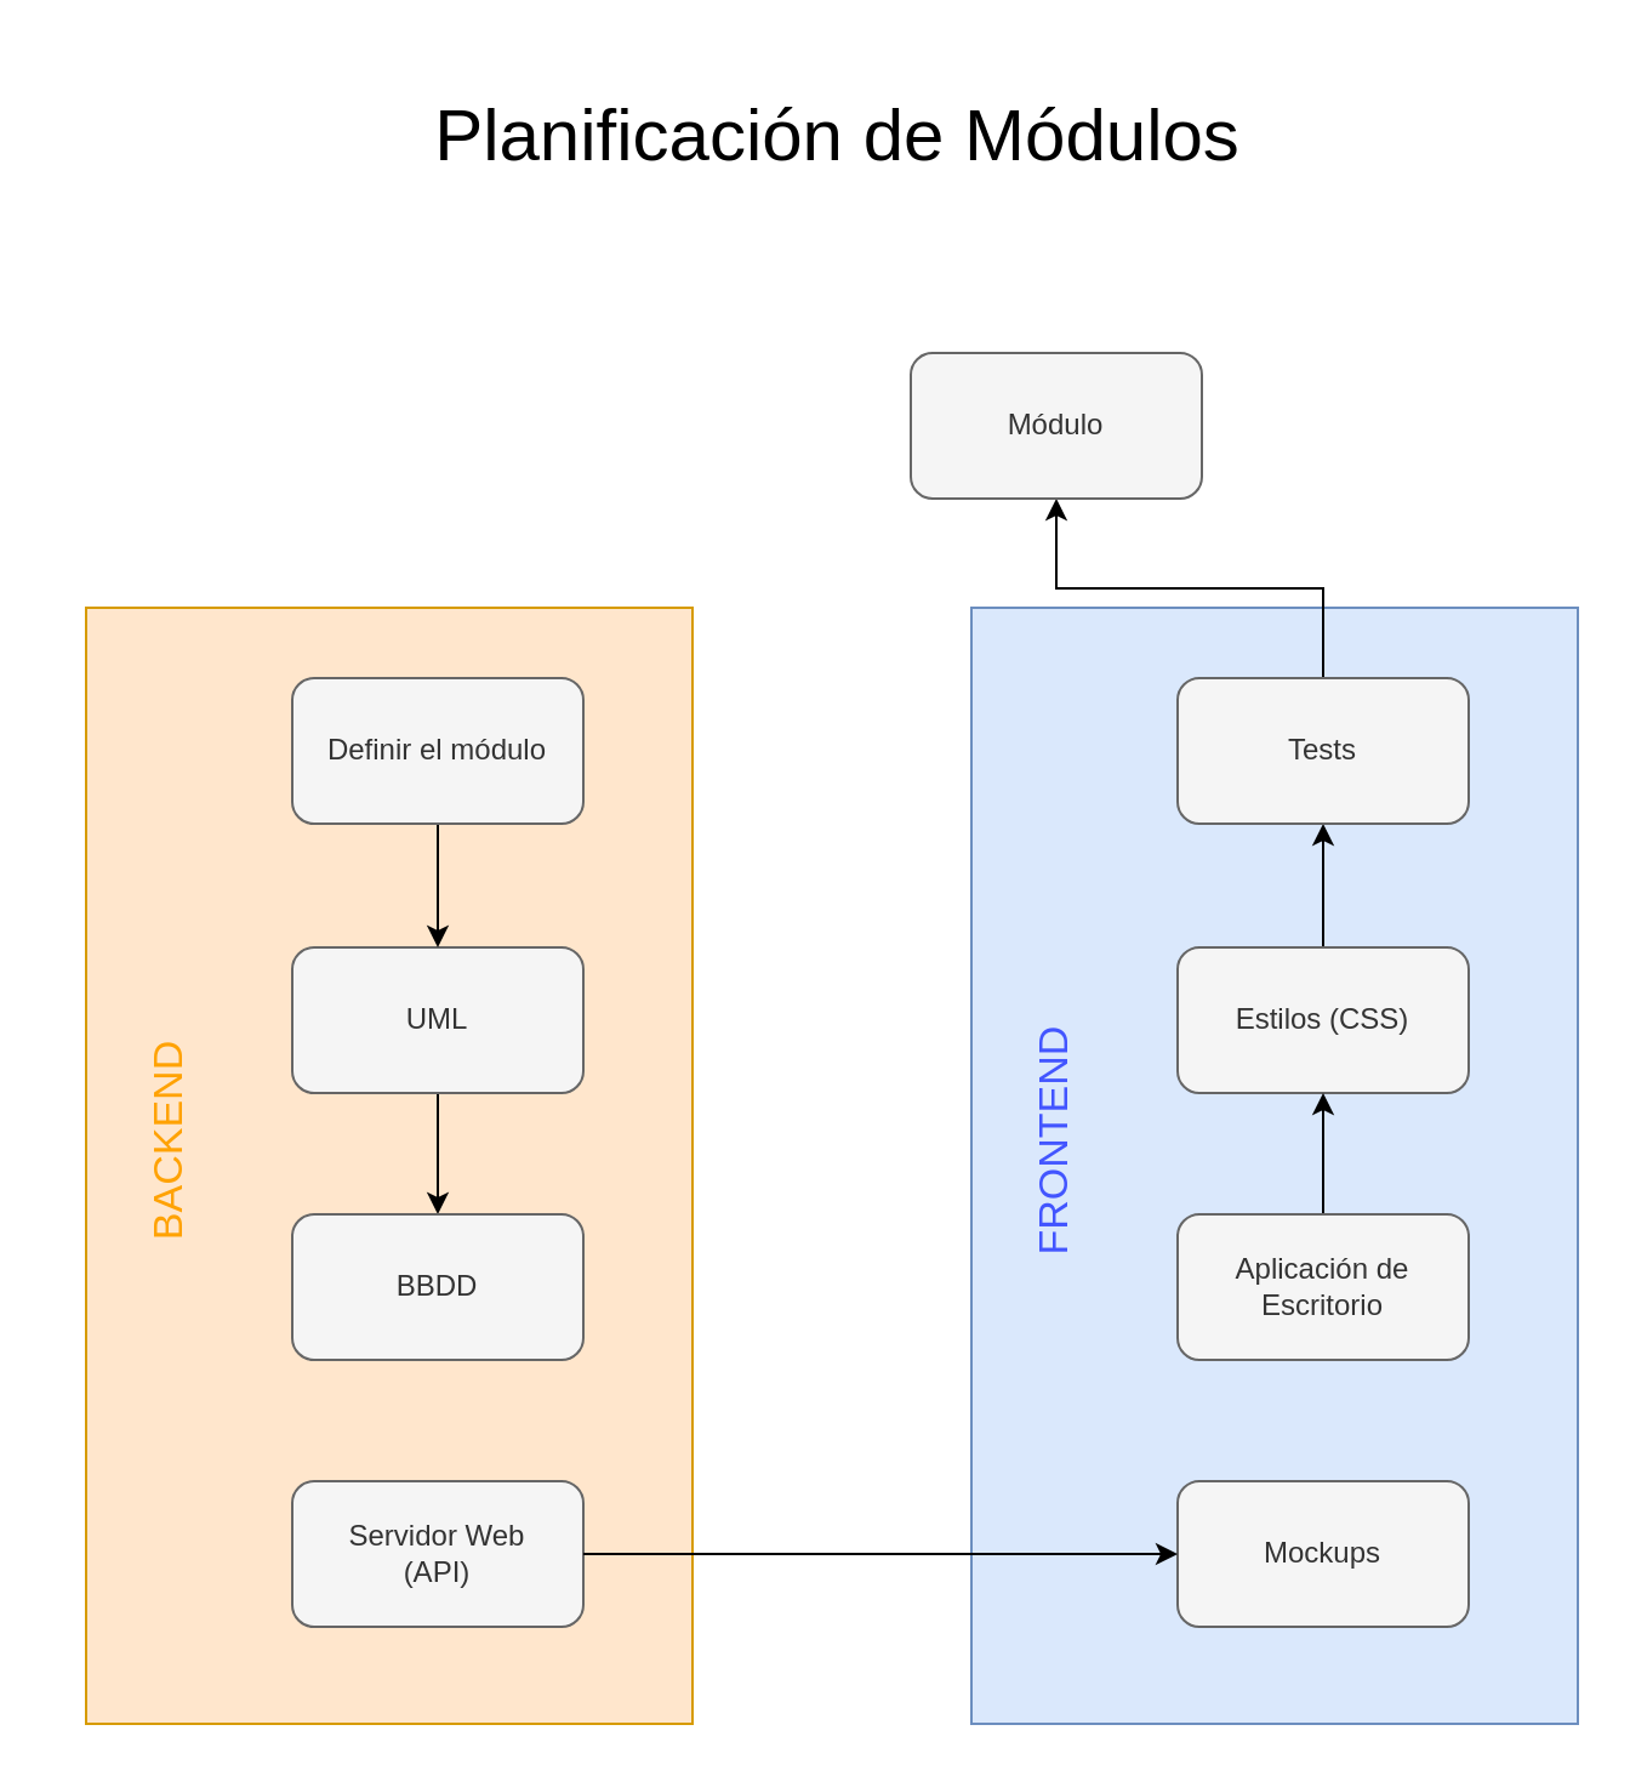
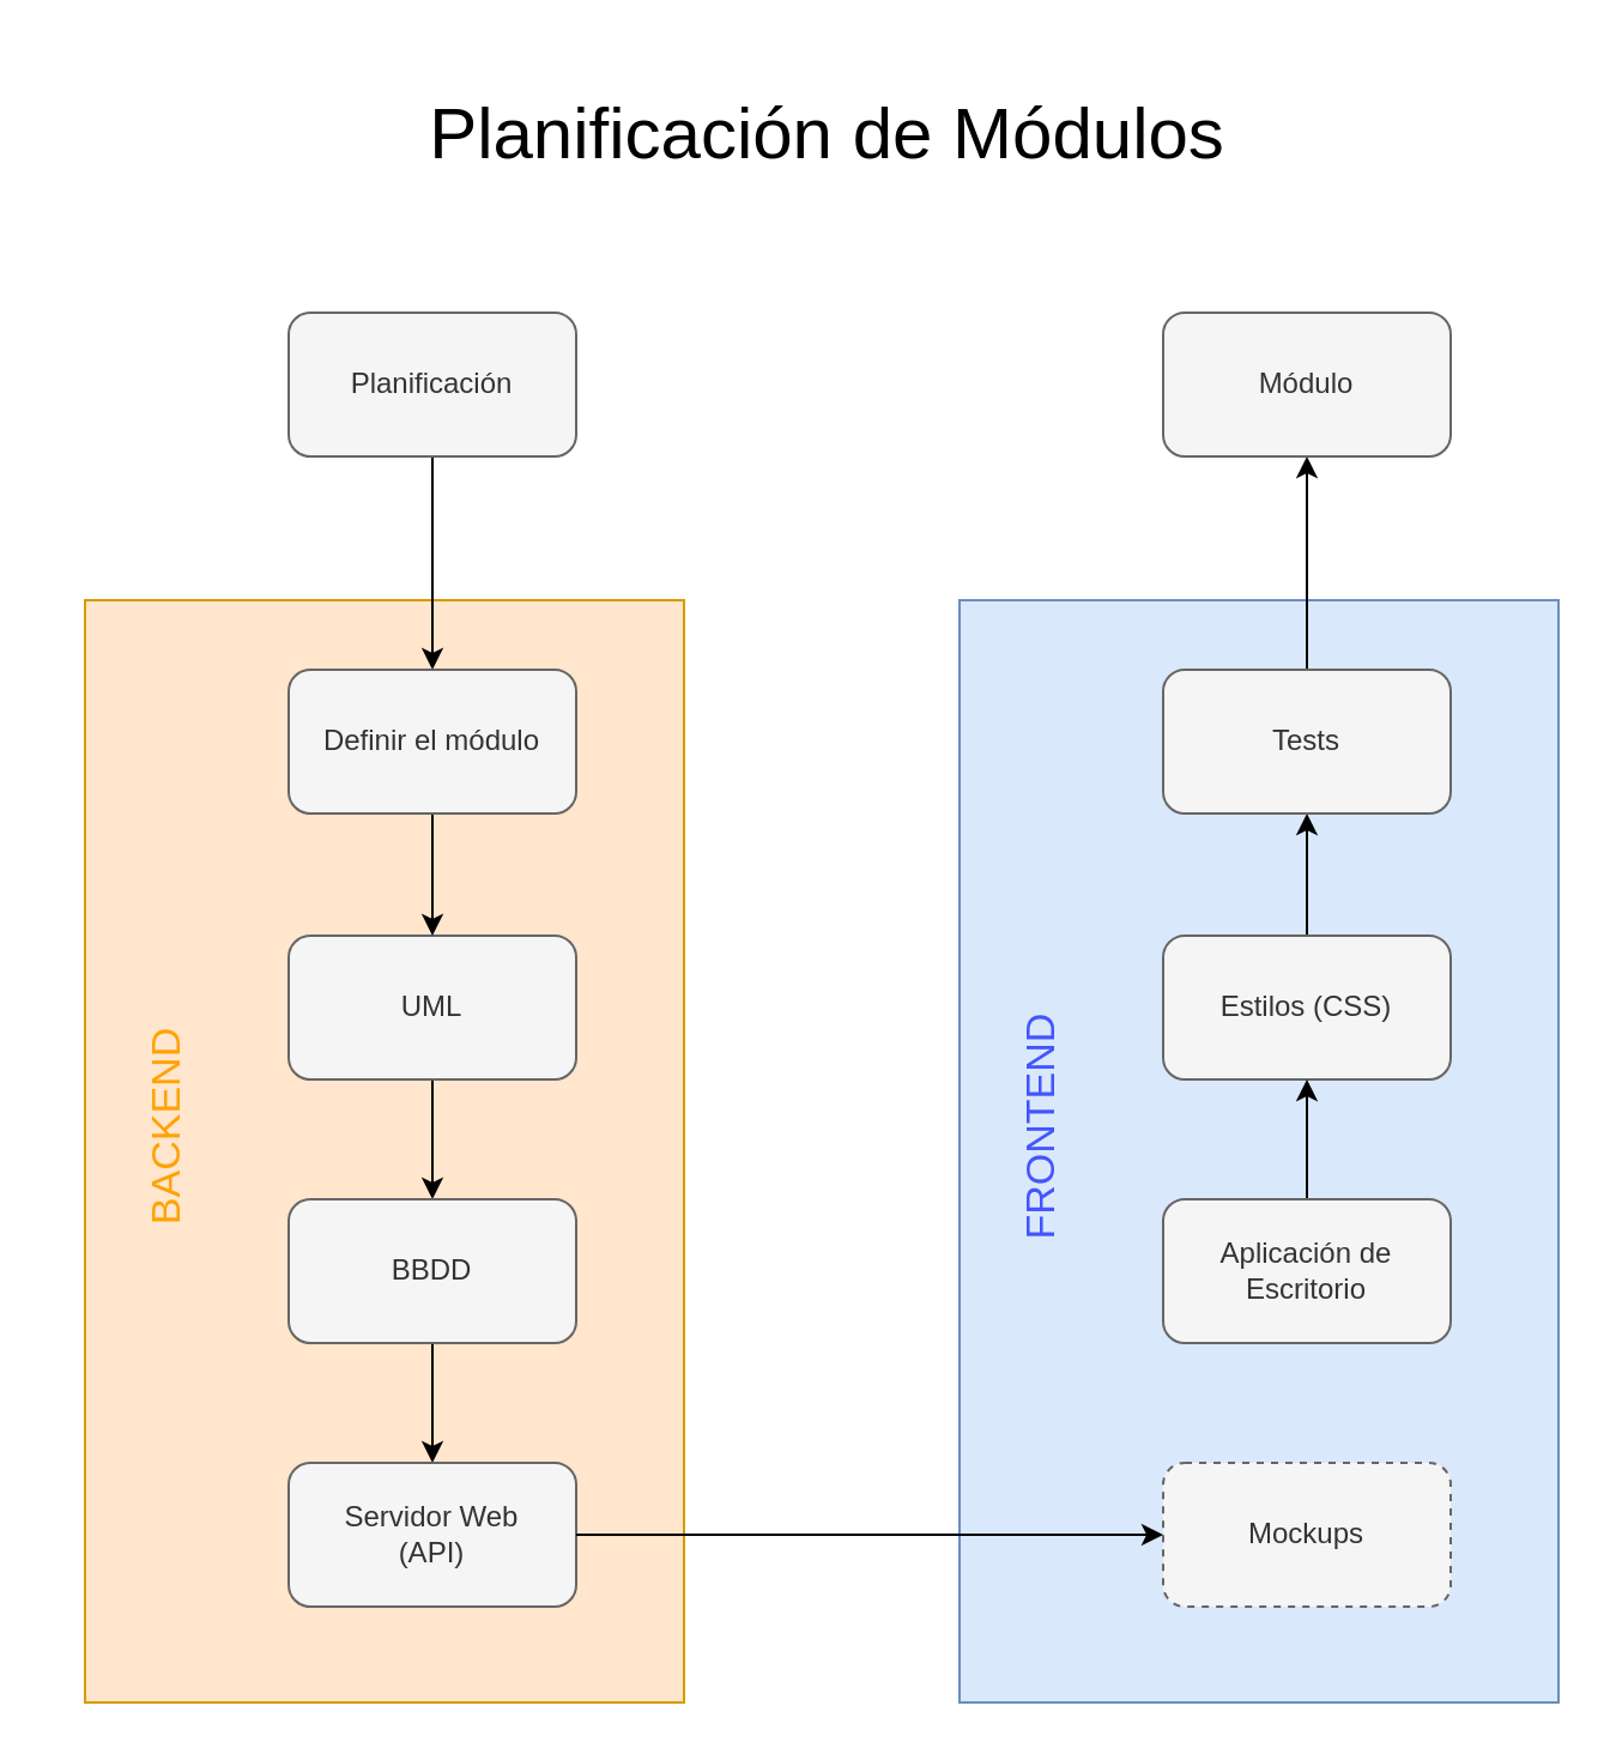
  <mxCell id="0" />
  <mxCell id="1" parent="0" />
  <mxCell id="2" value="" style="rounded=0;whiteSpace=wrap;html=1;fillColor=#ffe6cc;strokeColor=#d79b00;" vertex="1" parent="1"><mxGeometry x="35" y="250" width="250" height="460" as="geometry" /></mxCell>
+ <mxCell id="3" style="edgeStyle=orthogonalEdgeStyle;rounded=0;orthogonalLoop=1;jettySize=auto;html=1;" edge="1" parent="1" source="4" target="11"><mxGeometry relative="1" as="geometry" /></mxCell>
+ <mxCell id="4" value="Planificación" style="rounded=1;whiteSpace=wrap;html=1;fillColor=#f5f5f5;strokeColor=#666666;fontColor=#333333;" vertex="1" parent="1"><mxGeometry x="120" y="130" width="120" height="60" as="geometry" /></mxCell>
  <mxCell id="5" style="edgeStyle=orthogonalEdgeStyle;rounded=0;orthogonalLoop=1;jettySize=auto;html=1;" edge="1" parent="1" source="6" target="8"><mxGeometry relative="1" as="geometry" /></mxCell>
  <mxCell id="6" value="UML" style="rounded=1;whiteSpace=wrap;html=1;fillColor=#f5f5f5;strokeColor=#666666;fontColor=#333333;" vertex="1" parent="1"><mxGeometry x="120" y="390" width="120" height="60" as="geometry" /></mxCell>
+ <mxCell id="7" style="edgeStyle=orthogonalEdgeStyle;rounded=0;orthogonalLoop=1;jettySize=auto;html=1;" edge="1" parent="1" source="8" target="9"><mxGeometry relative="1" as="geometry" /></mxCell>
  <mxCell id="8" value="BBDD" style="rounded=1;whiteSpace=wrap;html=1;fillColor=#f5f5f5;strokeColor=#666666;fontColor=#333333;" vertex="1" parent="1"><mxGeometry x="120" y="500" width="120" height="60" as="geometry" /></mxCell>
  <mxCell id="9" value="Servidor Web&lt;br&gt;(API)" style="rounded=1;whiteSpace=wrap;html=1;fillColor=#f5f5f5;strokeColor=#666666;fontColor=#333333;" vertex="1" parent="1"><mxGeometry x="120" y="610" width="120" height="60" as="geometry" /></mxCell>
  <mxCell id="10" style="edgeStyle=orthogonalEdgeStyle;rounded=0;orthogonalLoop=1;jettySize=auto;html=1;" edge="1" parent="1" source="11" target="6"><mxGeometry relative="1" as="geometry" /></mxCell>
  <mxCell id="11" value="Definir el módulo" style="rounded=1;whiteSpace=wrap;html=1;fillColor=#f5f5f5;strokeColor=#666666;fontColor=#333333;" vertex="1" parent="1"><mxGeometry x="120" y="279" width="120" height="60" as="geometry" /></mxCell>
  <mxCell id="12" value="&lt;font style=&quot;font-size: 17px&quot; color=&quot;#ffa203&quot;&gt;BACKEND&lt;/font&gt;" style="text;html=1;strokeColor=none;fillColor=none;align=center;verticalAlign=middle;whiteSpace=wrap;rounded=0;rotation=-90;" vertex="1" parent="1"><mxGeometry x="20" y="460" width="100" height="20" as="geometry" /></mxCell>
  <mxCell id="13" value="" style="rounded=0;whiteSpace=wrap;html=1;fillColor=#dae8fc;strokeColor=#6c8ebf;" vertex="1" parent="1"><mxGeometry x="400" y="250" width="250" height="460" as="geometry" /></mxCell>
  <mxCell id="14" style="edgeStyle=orthogonalEdgeStyle;rounded=0;orthogonalLoop=1;jettySize=auto;html=1;" edge="1" parent="1" source="15" target="20"><mxGeometry relative="1" as="geometry" /></mxCell>
  <mxCell id="15" value="Estilos (CSS)" style="rounded=1;whiteSpace=wrap;html=1;fillColor=#f5f5f5;strokeColor=#666666;fontColor=#333333;" vertex="1" parent="1"><mxGeometry x="485" y="390" width="120" height="60" as="geometry" /></mxCell>
  <mxCell id="16" style="edgeStyle=orthogonalEdgeStyle;rounded=0;orthogonalLoop=1;jettySize=auto;html=1;" edge="1" parent="1" source="17" target="15"><mxGeometry relative="1" as="geometry" /></mxCell>
  <mxCell id="17" value="Aplicación de Escritorio" style="rounded=1;whiteSpace=wrap;html=1;fillColor=#f5f5f5;strokeColor=#666666;fontColor=#333333;" vertex="1" parent="1"><mxGeometry x="485" y="500" width="120" height="60" as="geometry" /></mxCell>
- <mxCell id="18" value="Mockups" style="rounded=1;whiteSpace=wrap;html=1;fillColor=#f5f5f5;strokeColor=#666666;fontColor=#333333;" vertex="1" parent="1"><mxGeometry x="485" y="610" width="120" height="60" as="geometry" /></mxCell>
+ <mxCell id="18" value="Mockups" style="rounded=1;whiteSpace=wrap;html=1;fillColor=#f5f5f5;strokeColor=#666666;fontColor=#333333;dashed=1;" vertex="1" parent="1"><mxGeometry x="485" y="610" width="120" height="60" as="geometry" /></mxCell>
  <mxCell id="19" style="edgeStyle=orthogonalEdgeStyle;rounded=0;orthogonalLoop=1;jettySize=auto;html=1;" edge="1" parent="1" source="20" target="23"><mxGeometry relative="1" as="geometry" /></mxCell>
  <mxCell id="20" value="Tests" style="rounded=1;whiteSpace=wrap;html=1;fillColor=#f5f5f5;strokeColor=#666666;fontColor=#333333;" vertex="1" parent="1"><mxGeometry x="485" y="279" width="120" height="60" as="geometry" /></mxCell>
  <mxCell id="21" value="&lt;font style=&quot;font-size: 17px&quot; color=&quot;#4255ff&quot;&gt;FRONTEND&lt;/font&gt;" style="text;html=1;strokeColor=none;fillColor=none;align=center;verticalAlign=middle;whiteSpace=wrap;rounded=0;rotation=-90;" vertex="1" parent="1"><mxGeometry x="385" y="460" width="100" height="20" as="geometry" /></mxCell>
  <mxCell id="22" style="edgeStyle=orthogonalEdgeStyle;rounded=0;orthogonalLoop=1;jettySize=auto;html=1;" edge="1" parent="1" source="9" target="18"><mxGeometry relative="1" as="geometry" /></mxCell>
- <mxCell id="23" value="Módulo" style="rounded=1;whiteSpace=wrap;html=1;fillColor=#f5f5f5;strokeColor=#666666;fontColor=#333333;" vertex="1" parent="1"><mxGeometry x="375" y="145" width="120" height="60" as="geometry" /></mxCell>
+ <mxCell id="23" value="Módulo" style="rounded=1;whiteSpace=wrap;html=1;fillColor=#f5f5f5;strokeColor=#666666;fontColor=#333333;" vertex="1" parent="1"><mxGeometry x="485" y="130" width="120" height="60" as="geometry" /></mxCell>
  <mxCell id="24" value="&lt;font style=&quot;font-size: 30px&quot;&gt;Planificación de Módulos&lt;/font&gt;" style="text;html=1;strokeColor=none;fillColor=none;align=center;verticalAlign=middle;whiteSpace=wrap;rounded=0;" vertex="1" parent="1"><mxGeometry x="110" y="20" width="470" height="70" as="geometry" /></mxCell>
